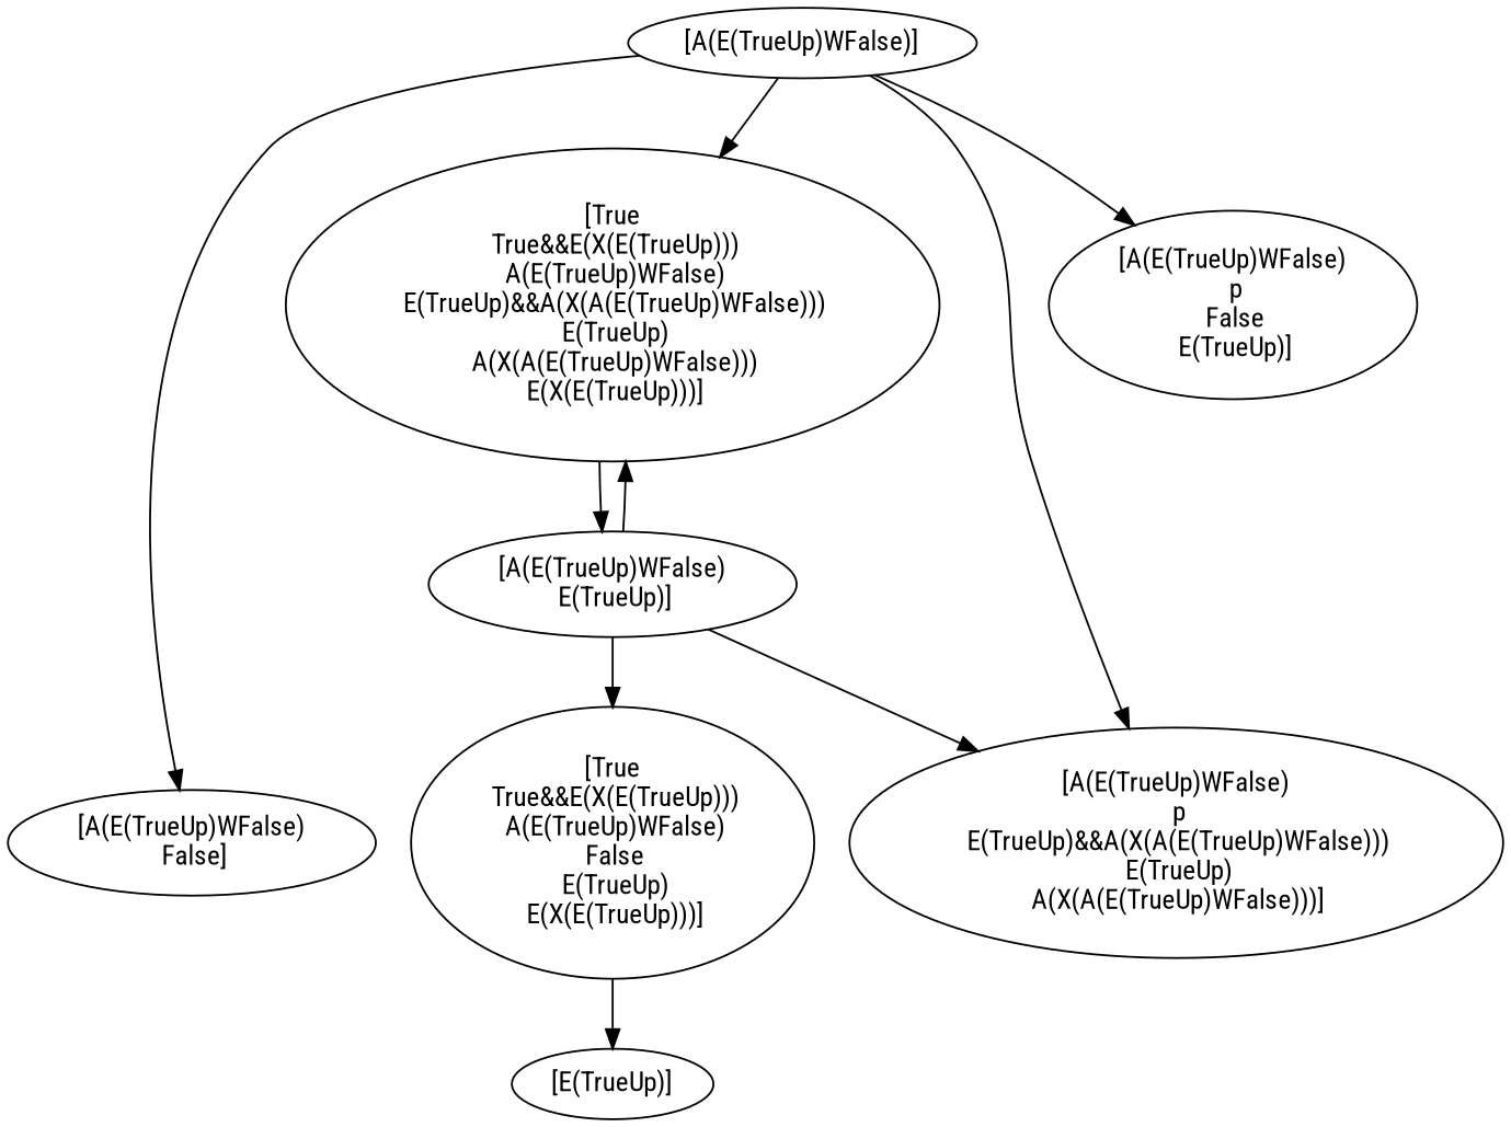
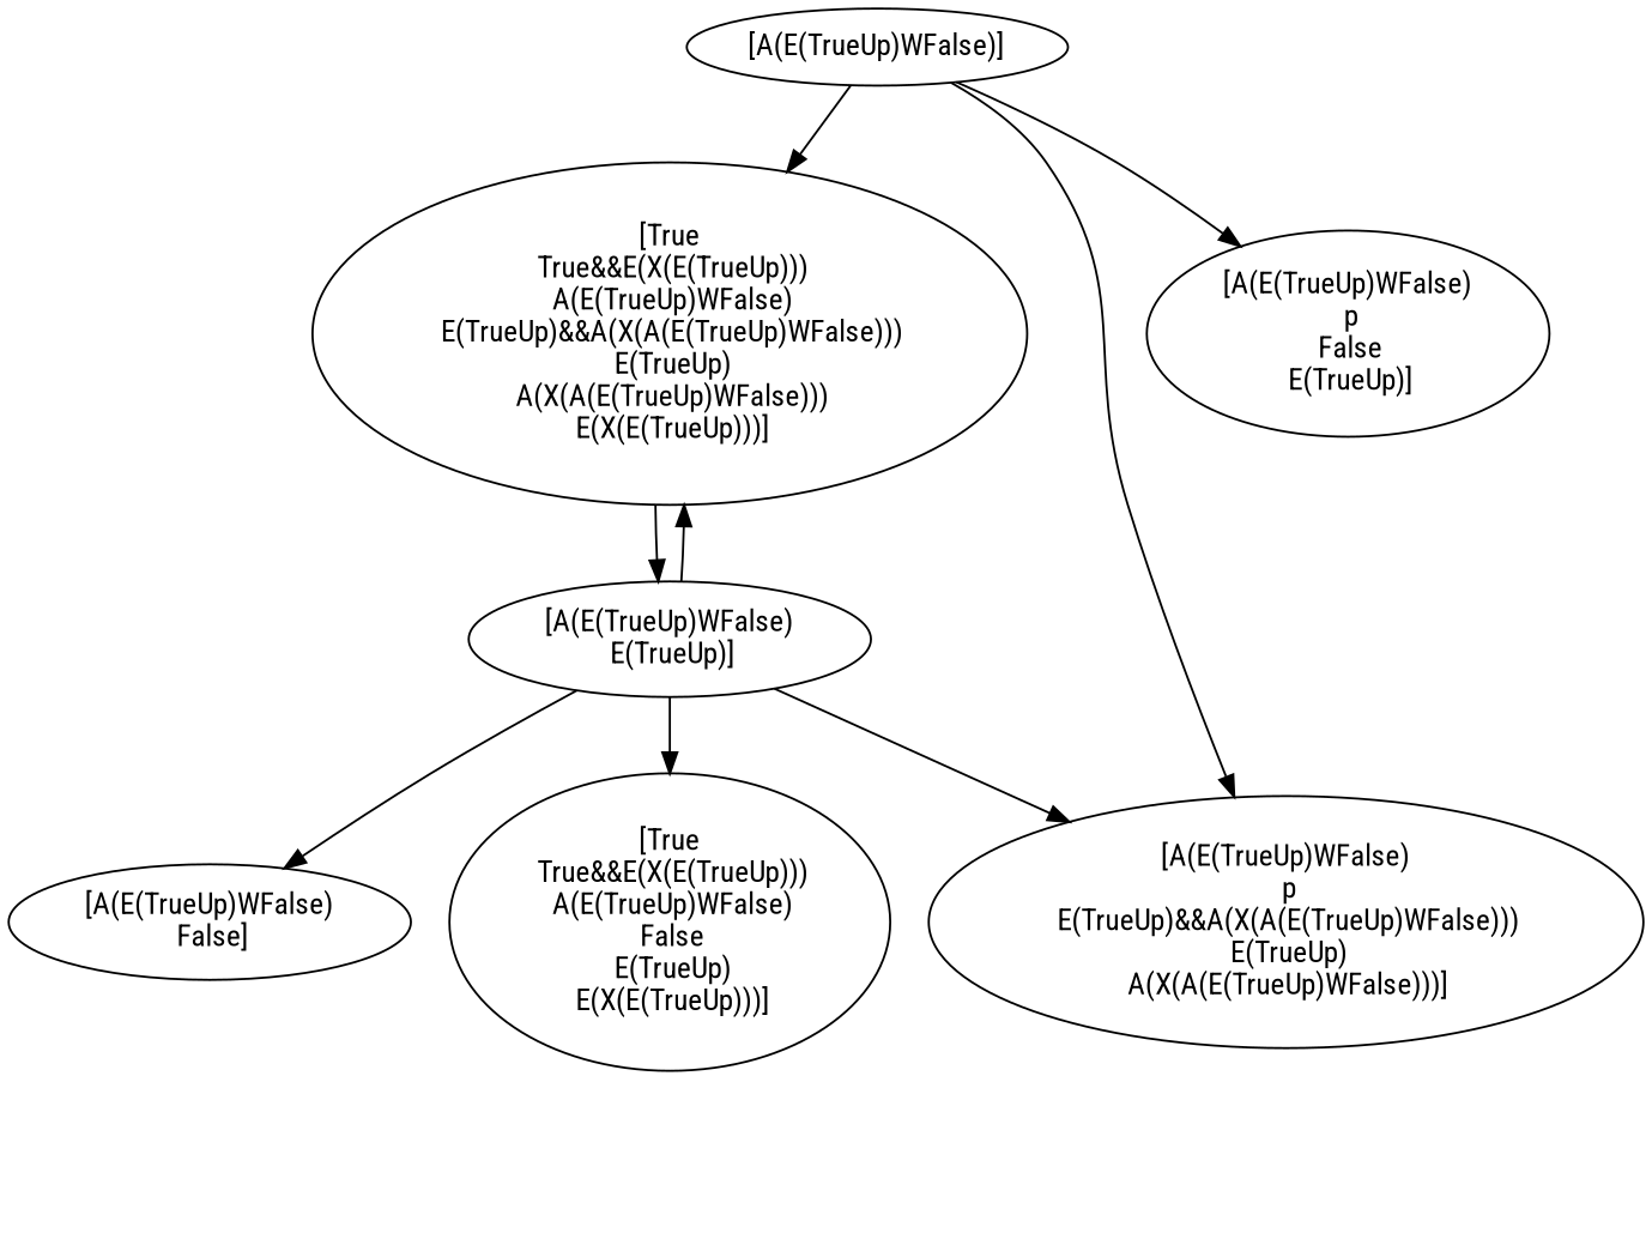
  digraph {
    fontname="Roboto Condensed"
    node [fontname="Roboto Condensed"]
    edge [fontname="Roboto Condensed"]
    n1 [label="[A(E(TrueUp)WFalse)]"]
    n2 [label="[A(E(TrueUp)WFalse)\n False]"]
    n3 [label="[A(E(TrueUp)WFalse)\n p\n E(TrueUp)&&A(X(A(E(TrueUp)WFalse)))\n E(TrueUp)\n A(X(A(E(TrueUp)WFalse)))]"]
    n4 [label="[True\n True&&E(X(E(TrueUp)))\n A(E(TrueUp)WFalse)\n E(TrueUp)&&A(X(A(E(TrueUp)WFalse)))\n E(TrueUp)\n A(X(A(E(TrueUp)WFalse)))\n E(X(E(TrueUp)))]"]
    n5 [label="[A(E(TrueUp)WFalse)\n p\n False\n E(TrueUp)]"]
    n6 [label="[A(E(TrueUp)WFalse)\n E(TrueUp)]"]
    n7 [label="[True\n True&&E(X(E(TrueUp)))\n A(E(TrueUp)WFalse)\n False\n E(TrueUp)\n E(X(E(TrueUp)))]"]
-   n8 [label="[E(TrueUp)]"]
-   n1 -> n2
+   n6 -> n2
    n1 -> n3
    n1 -> n4
    n1 -> n5
    n4 -> n6
    n6 -> n3
    n6 -> n4
    n6 -> n7
-   n7 -> n8
  }
